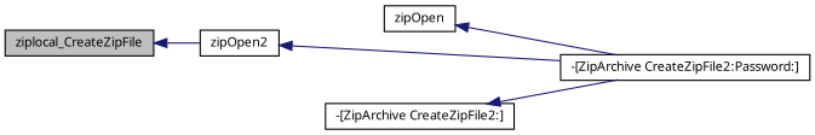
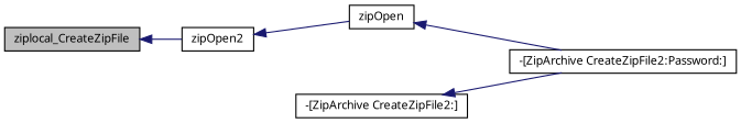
  digraph {
    rankdir=LR
    node [color=black fillcolor=white fontname="FreeSans.ttf" fontsize=10 shape=record style=filled]
    edge [color=midnightblue dir=back fontname="FreeSans.ttf" fontsize=10 labelfontname="FreeSans.ttf" labelfontsize=10 style=solid]
    n1 [fillcolor=grey75 fontcolor=black height=0.2 label=ziplocal_CreateZipFile width=0.4]
    n2 [height=0.2 label=zipOpen2 width=0.4]
    n3 [height=0.2 label=zipOpen width=0.4]
    n4 [height=0.2 label="-[ZipArchive CreateZipFile2:Password:]" width=0.4]
    n5 [height=0.2 label="-[ZipArchive CreateZipFile2:]" width=0.4]
    n1 -> n2
-   n2 -> n4
+   n2 -> n3
    n3 -> n4
    n5 -> n4
  }
